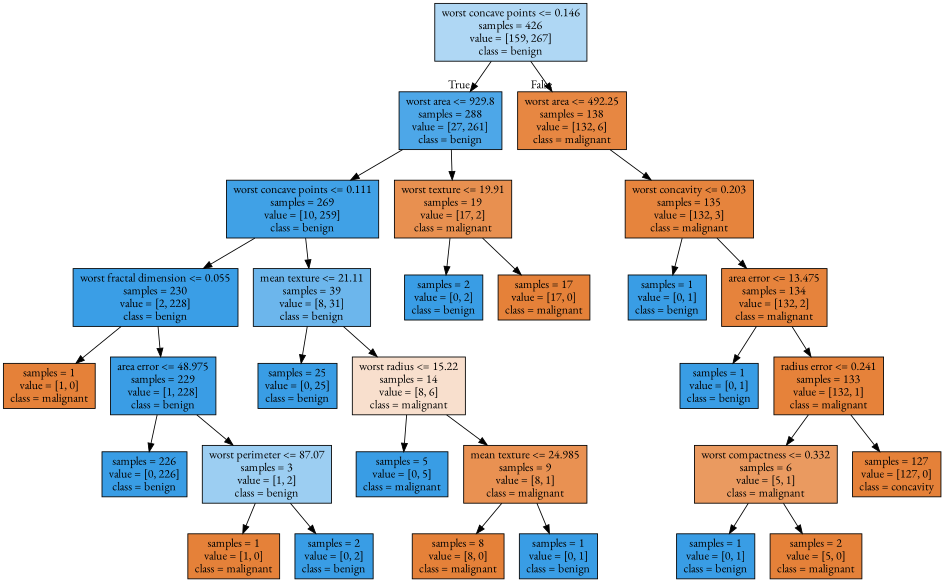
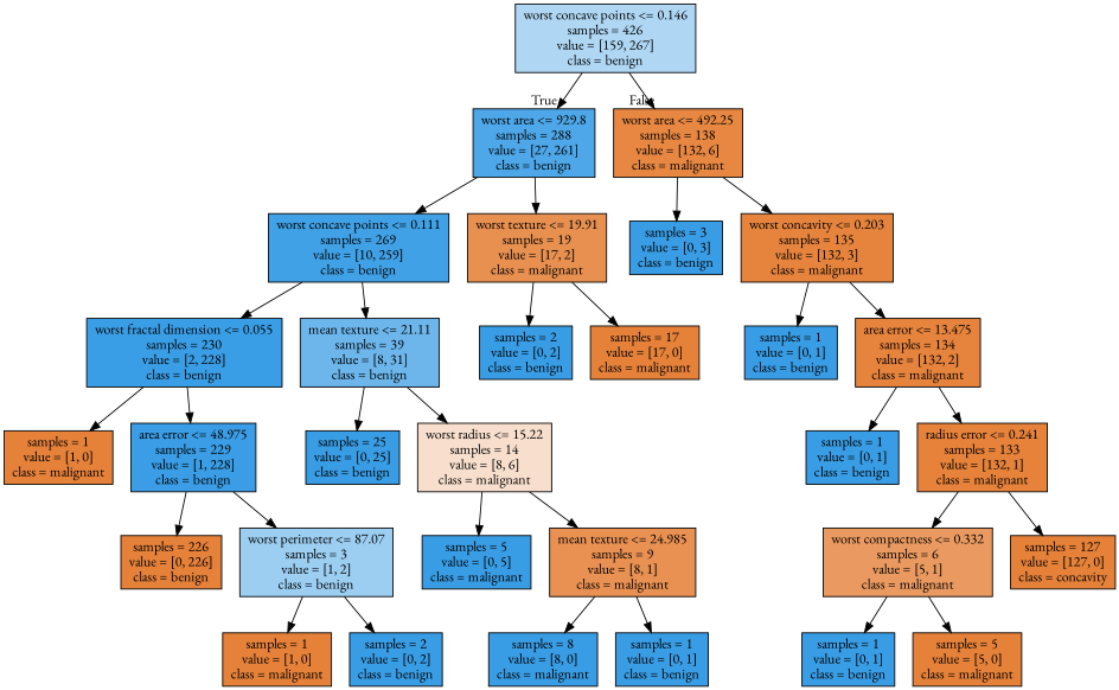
  digraph {
    fontname="EB Garamond"
    node [color=black fillcolor="#399de5ff" fontname="EB Garamond" shape=box style=filled]
    edge [fontname="EB Garamond"]
    n1 [fillcolor="#399de567" label="worst concave points <= 0.146\nsamples = 426\nvalue = [159, 267]\nclass = benign"]
    n2 [fillcolor="#399de5e5" label="worst area <= 929.8\nsamples = 288\nvalue = [27, 261]\nclass = benign"]
    n3 [fillcolor="#e58139f3" label="worst area <= 492.25\nsamples = 138\nvalue = [132, 6]\nclass = malignant"]
    n4 [fillcolor="#399de5f5" label="worst concave points <= 0.111\nsamples = 269\nvalue = [10, 259]\nclass = benign"]
    n5 [fillcolor="#e58139e1" label="worst texture <= 19.91\nsamples = 19\nvalue = [17, 2]\nclass = malignant"]
+   n6 [label="samples = 3\nvalue = [0, 3]\nclass = benign"]
    n7 [fillcolor="#e58139f9" label="worst concavity <= 0.203\nsamples = 135\nvalue = [132, 3]\nclass = malignant"]
    n8 [fillcolor="#399de5fd" label="worst fractal dimension <= 0.055\nsamples = 230\nvalue = [2, 228]\nclass = benign"]
    n9 [fillcolor="#399de5bd" label="mean texture <= 21.11\nsamples = 39\nvalue = [8, 31]\nclass = benign"]
    n10 [label="samples = 2\nvalue = [0, 2]\nclass = benign"]
    n11 [fillcolor="#e58139ff" label="samples = 17\nvalue = [17, 0]\nclass = malignant"]
    n12 [fillcolor="#e58139ff" label="samples = 1\nvalue = [1, 0]\nclass = malignant"]
    n13 [fillcolor="#399de5fe" label="area error <= 48.975\nsamples = 229\nvalue = [1, 228]\nclass = benign"]
    n14 [label="samples = 25\nvalue = [0, 25]\nclass = benign"]
    n15 [fillcolor="#e5813940" label="worst radius <= 15.22\nsamples = 14\nvalue = [8, 6]\nclass = malignant"]
-   n16 [label="samples = 226\nvalue = [0, 226]\nclass = benign"]
+   n16 [fillcolor="#e58139ff" label="samples = 226\nvalue = [0, 226]\nclass = benign"]
    n17 [fillcolor="#399de57f" label="worst perimeter <= 87.07\nsamples = 3\nvalue = [1, 2]\nclass = benign"]
    n18 [fillcolor="#e58139ff" label="samples = 1\nvalue = [1, 0]\nclass = malignant"]
    n19 [label="samples = 2\nvalue = [0, 2]\nclass = benign"]
    n20 [label="samples = 5\nvalue = [0, 5]\nclass = malignant"]
    n21 [fillcolor="#e58139df" label="mean texture <= 24.985\nsamples = 9\nvalue = [8, 1]\nclass = malignant"]
-   n22 [fillcolor="#e58139ff" label="samples = 8\nvalue = [8, 0]\nclass = malignant"]
+   n22 [label="samples = 8\nvalue = [8, 0]\nclass = malignant"]
    n23 [label="samples = 1\nvalue = [0, 1]\nclass = benign"]
    n24 [label="samples = 1\nvalue = [0, 1]\nclass = benign"]
    n25 [fillcolor="#e58139fb" label="area error <= 13.475\nsamples = 134\nvalue = [132, 2]\nclass = malignant"]
    n26 [label="samples = 1\nvalue = [0, 1]\nclass = benign"]
    n27 [fillcolor="#e58139fd" label="radius error <= 0.241\nsamples = 133\nvalue = [132, 1]\nclass = malignant"]
    n28 [fillcolor="#e58139cc" label="worst compactness <= 0.332\nsamples = 6\nvalue = [5, 1]\nclass = malignant"]
    n29 [fillcolor="#e58139ff" label="samples = 127\nvalue = [127, 0]\nclass = concavity"]
    n30 [label="samples = 1\nvalue = [0, 1]\nclass = benign"]
-   n31 [fillcolor="#e58139ff" label="samples = 2\nvalue = [5, 0]\nclass = malignant"]
+   n31 [fillcolor="#e58139ff" label="samples = 5\nvalue = [5, 0]\nclass = malignant"]
    n1 -> n2 [headlabel=True labelangle=45 labeldistance=2.5]
    n1 -> n3 [headlabel=False labelangle=-45 labeldistance=2.5]
    n2 -> n4
    n2 -> n5
+   n3 -> n6
    n3 -> n7
    n4 -> n8
    n4 -> n9
    n5 -> n10
    n5 -> n11
    n7 -> n24
    n7 -> n25
    n8 -> n12
    n8 -> n13
    n9 -> n14
    n9 -> n15
    n13 -> n16
    n13 -> n17
    n15 -> n20
    n15 -> n21
    n17 -> n18
    n17 -> n19
    n21 -> n22
    n21 -> n23
    n25 -> n26
    n25 -> n27
    n27 -> n28
    n27 -> n29
    n28 -> n30
    n28 -> n31
  }
